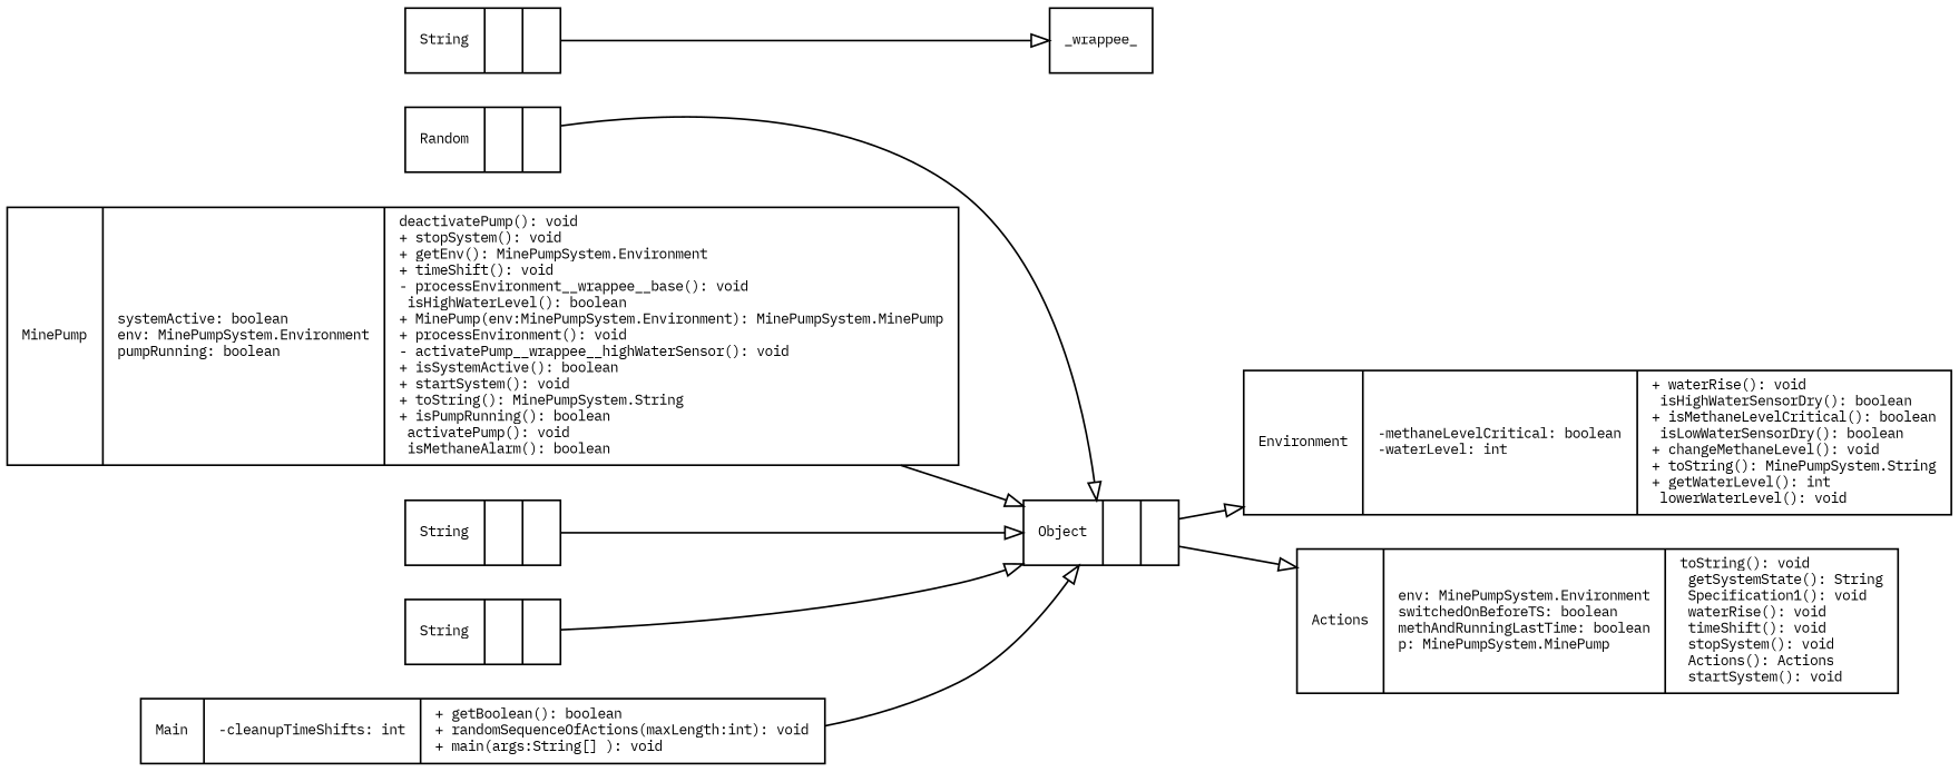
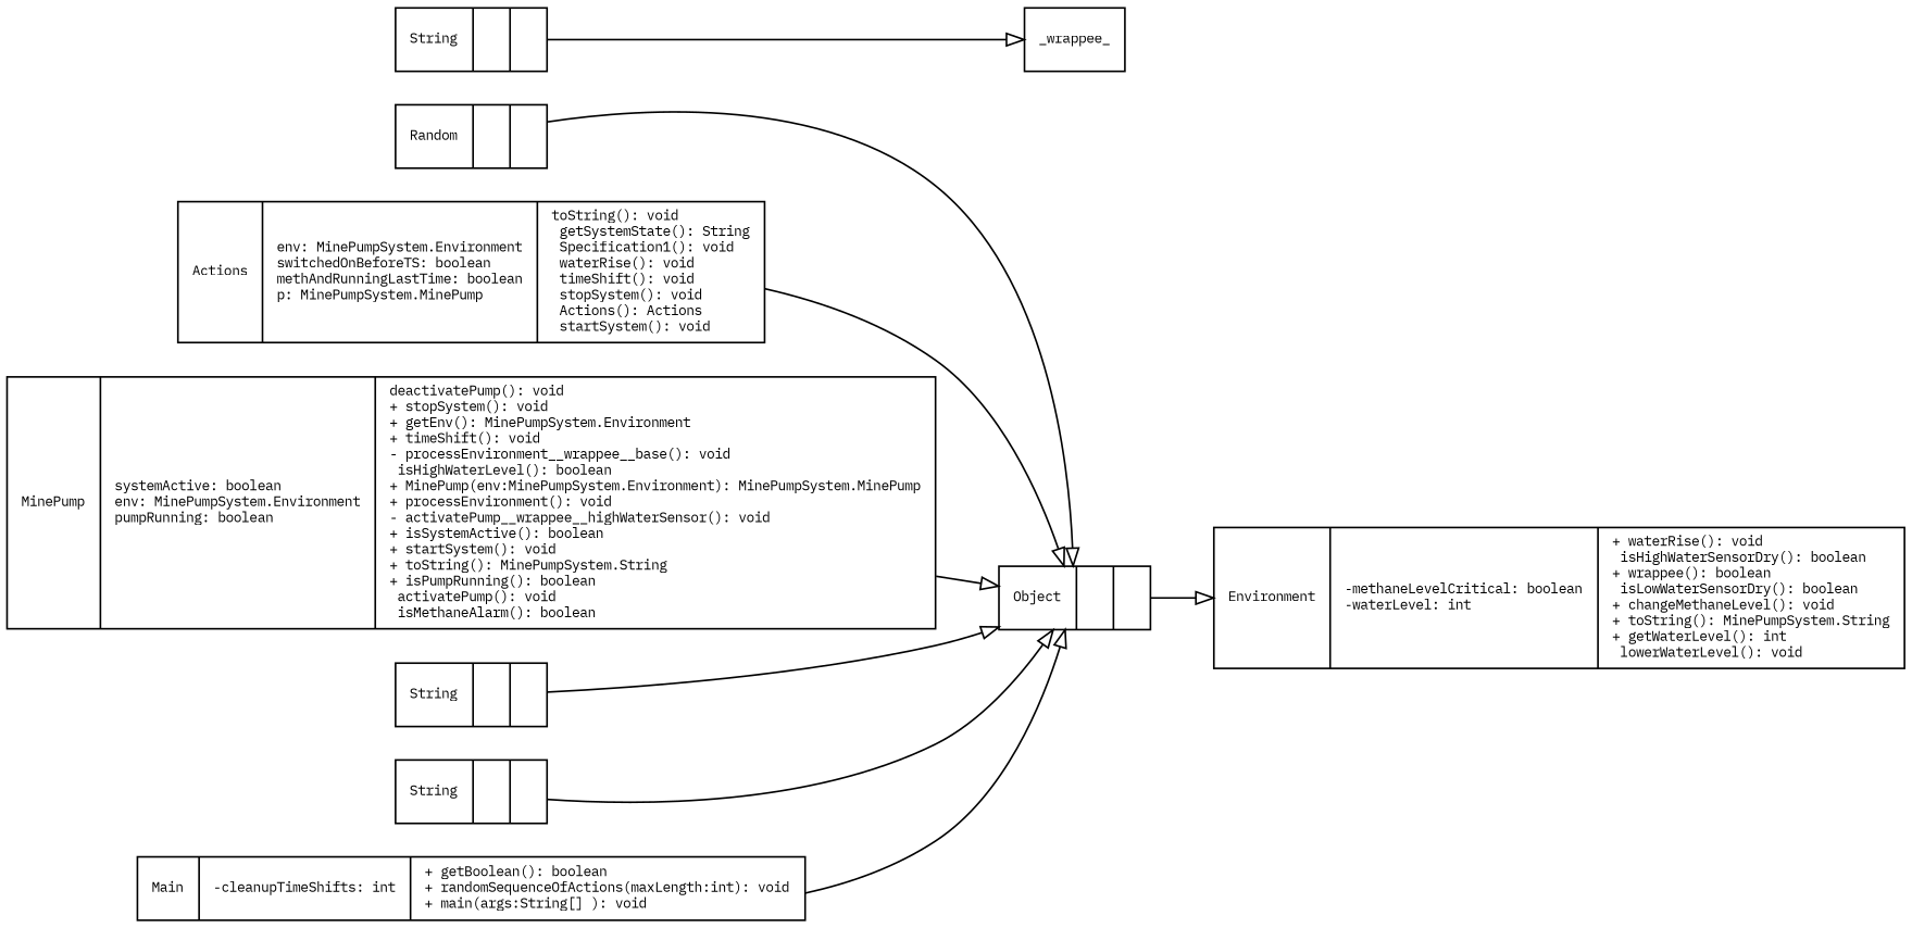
  digraph {
    fontname="IBM Plex Mono"
    fontsize=8
    rankdir=LR
    node [fontname="IBM Plex Mono" fontsize=8 shape=record]
    edge [arrowhead=empty arrowtail=none fontname="IBM Plex Mono" fontsize=8 style=solid]
    n1 [label="{Random||}"]
    n2 [label="{Object||}"]
-   n3 [label="{Environment|-methaneLevelCritical: boolean\l-waterLevel: int\l|+ waterRise(): void\l isHighWaterSensorDry(): boolean\l+ isMethaneLevelCritical(): boolean\l isLowWaterSensorDry(): boolean\l+ changeMethaneLevel(): void\l+ toString(): MinePumpSystem.String\l+ getWaterLevel(): int\l lowerWaterLevel(): void\l}"]
+   n3 [label="{Environment|-methaneLevelCritical: boolean\l-waterLevel: int\l|+ waterRise(): void\l isHighWaterSensorDry(): boolean\l+ wrappee(): boolean\l isLowWaterSensorDry(): boolean\l+ changeMethaneLevel(): void\l+ toString(): MinePumpSystem.String\l+ getWaterLevel(): int\l lowerWaterLevel(): void\l}"]
    n4 [label="{Actions|env: MinePumpSystem.Environment\lswitchedOnBeforeTS: boolean\lmethAndRunningLastTime: boolean\lp: MinePumpSystem.MinePump\l| toString(): void\l getSystemState(): String\l Specification1(): void\l waterRise(): void\l timeShift(): void\l stopSystem(): void\l Actions(): Actions\l startSystem(): void\l}"]
    n5 [label="{MinePump|systemActive: boolean\lenv: MinePumpSystem.Environment\lpumpRunning: boolean\l| deactivatePump(): void\l+ stopSystem(): void\l+ getEnv(): MinePumpSystem.Environment\l+ timeShift(): void\l- processEnvironment__wrappee__base(): void\l isHighWaterLevel(): boolean\l+ MinePump(env:MinePumpSystem.Environment): MinePumpSystem.MinePump\l+ processEnvironment(): void\l- activatePump__wrappee__highWaterSensor(): void\l+ isSystemActive(): boolean\l+ startSystem(): void\l+ toString(): MinePumpSystem.String\l+ isPumpRunning(): boolean\l activatePump(): void\l isMethaneAlarm(): boolean\l}"]
    n6 [label="{String||}"]
    n7 [label=_wrappee_]
    n8 [label="{String||}"]
    n9 [label="{String||}"]
    n10 [label="{Main|-cleanupTimeShifts: int\l|+ getBoolean(): boolean\l+ randomSequenceOfActions(maxLength:int): void\l+ main(args:String[] ): void\l}"]
    n1 -> n2
    n2 -> n3
-   n2 -> n4
+   n4 -> n2
    n5 -> n2
    n6 -> n7
    n8 -> n2
    n9 -> n2
    n10 -> n2
  }
